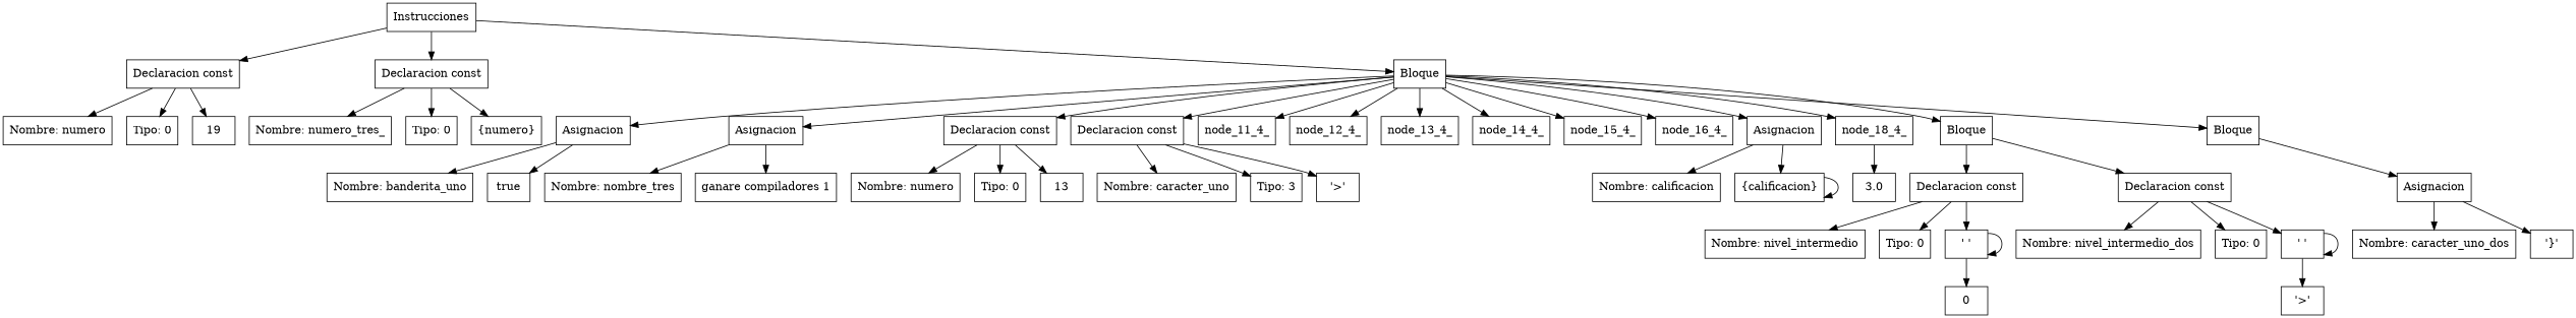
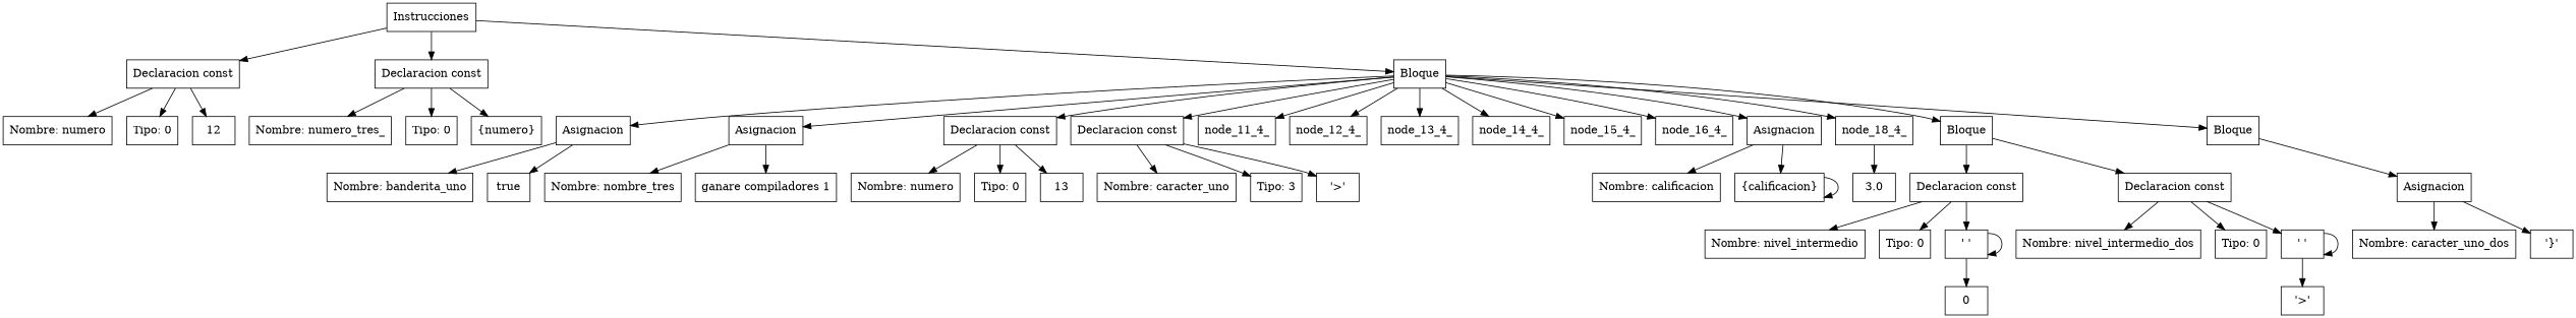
  digraph {
    node [shape=box]
    n1 [label=Instrucciones]
    n2 [label="Declaracion const"]
    n3 [label="Declaracion const"]
    n4 [label=Bloque]
    n5 [label="Nombre: numero"]
    n6 [label="Tipo: 0"]
-   n7 [label=19]
+   n7 [label=12]
    n8 [label="Nombre: numero_tres_"]
    n9 [label="Tipo: 0"]
    n10 [label="{numero}"]
    n11 [label=Asignacion]
    n12 [label=Asignacion]
    n13 [label="Declaracion const"]
    n14 [label="Declaracion const"]
    node_11_4_
    node_12_4_
    node_13_4_
    node_14_4_
    node_15_4_
    node_16_4_
    n21 [label=Asignacion]
    node_18_4_
    n23 [label=Bloque]
    n24 [label=Bloque]
    n25 [label="Nombre: banderita_uno"]
    n26 [label=true]
    n27 [label="Nombre: nombre_tres"]
    n28 [label="ganare compiladores 1"]
    n29 [label="Nombre: numero"]
    n30 [label="Tipo: 0"]
    n31 [label=13]
    n32 [label="Nombre: caracter_uno"]
    n33 [label="Tipo: 3"]
    n34 [label="'>'"]
    n35 [label="Nombre: calificacion"]
    n36 [label="{calificacion}"]
    n37 [label=3.0]
    n38 [label="Declaracion const"]
    n39 [label="Declaracion const"]
    n40 [label=Asignacion]
    n41 [label="Nombre: nivel_intermedio"]
    n42 [label="Tipo: 0"]
    n43 [label="' '"]
    n44 [label="Nombre: nivel_intermedio_dos"]
    n45 [label="Tipo: 0"]
    n46 [label="' '"]
    n47 [label=0]
    n48 [label="'>'"]
    n49 [label="Nombre: caracter_uno_dos"]
    n50 [label="'}'"]
    n1 -> n2
    n1 -> n3
    n1 -> n4
    n2 -> n5
    n2 -> n6
    n2 -> n7
    n3 -> n8
    n3 -> n9
    n3 -> n10
    n4 -> n11
    n4 -> n12
    n4 -> n13
    n4 -> n14
    n4 -> node_11_4_
    n4 -> node_12_4_
    n4 -> node_13_4_
    n4 -> node_14_4_
    n4 -> node_15_4_
    n4 -> node_16_4_
    n4 -> n21
    n4 -> node_18_4_
    n4 -> n23
    n4 -> n24
    n11 -> n25
    n11 -> n26
    n12 -> n27
    n12 -> n28
    n13 -> n29
    n13 -> n30
    n13 -> n31
    n14 -> n32
    n14 -> n33
    n14 -> n34
    n21 -> n35
    n21 -> n36
    node_18_4_ -> n37
    n23 -> n38
    n23 -> n39
    n24 -> n40
    n36 -> n36
    n38 -> n41
    n38 -> n42
    n38 -> n43
    n39 -> n44
    n39 -> n45
    n39 -> n46
    n40 -> n49
    n40 -> n50
    n43 -> n43
    n43 -> n47
    n46 -> n46
    n46 -> n48
  }
